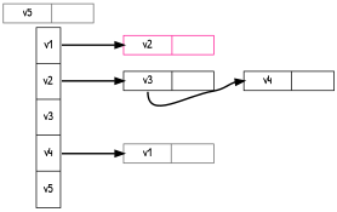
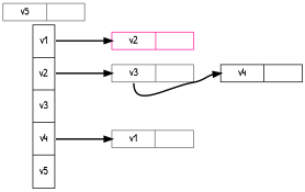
  digraph {
    fontname="Patrick Hand"
    nodesep=.05
    rankdir=LR
    node [color=gray40 fontname="Patrick Hand" shape=record]
    edge [fontname="Patrick Hand" headport=n style=bold]
    n1 [color=black height=3 label="<f1> v1 |<f2> v2 |<f3> v3 |<f4> v4 |<f5> v5 " width=.1]
    n2 [color=deeppink height=.1 label="{<n> v2 | <p> }" width=1.5]
-   n3 [color=black height=.1 label="{<n> v3 | <p> }" width=1.5]
+   n3 [height=.1 label="{<n> v3 | <p> }" width=1.5]
    n4 [height=.1 label="{<n> v1 | <p> }" width=1.5]
    n5 [color=black height=.1 label="{<n> v4 | <p> }" width=1.5]
    n6 [height=.1 label="{<n> v5 | <p> }" width=1.5]
    n1 -> n2 [tailport=f1]
    n1 -> n3 [tailport=f2]
    n1 -> n4 [tailport=f4]
    n3 -> n5 [tailport=n]
  }
